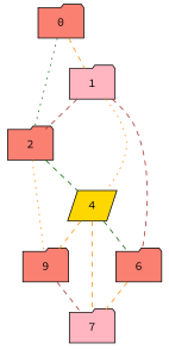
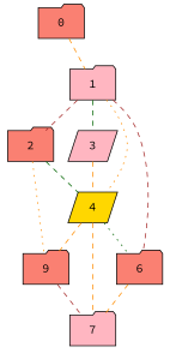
  graph {
    fontname="Source Code Pro"
    node [fillcolor=salmon fontname="Source Code Pro" shape=folder style=filled v_in_cycle=1]
    edge [color=darkorange e_in_cycle=0 fontname="Source Code Pro" style=dashed]
    0 [v_in_cycle=0]
    1 [fillcolor=lightpink]
    2
+   3 [fillcolor=lightpink shape=parallelogram]
    4 [fillcolor=gold shape=parallelogram]
    6
    n7 [label=9]
    7 [fillcolor=lightpink]
    0 -- 1
-   0 -- 2 [color=darkgreen style=dotted]
    1 -- 2 [color=brown]
+   1 -- 3 [color=darkgreen e_in_cycle=1]
    1 -- 4 [e_in_cycle=1 style=dotted]
    1 -- 6 [color=brown e_in_cycle=1]
    2 -- 4 [color=darkgreen e_in_cycle=1]
    2 -- n7 [e_in_cycle=1 style=dotted]
-   4 -- 6 [color=darkgreen]
+   3 -- 4
+   4 -- 6 [color=darkgreen style=dotted]
    4 -- n7
    4 -- 7
    6 -- 7 [e_in_cycle=1]
    n7 -- 7 [color=brown e_in_cycle=1]
  }
